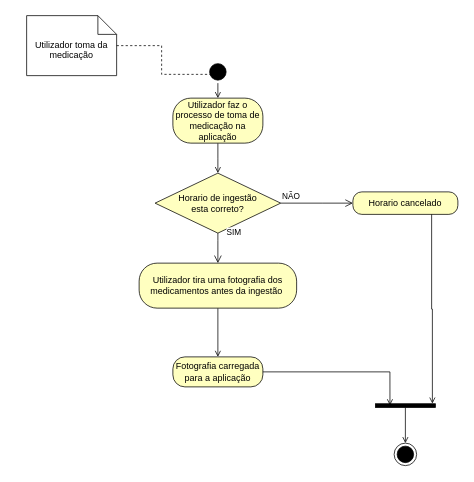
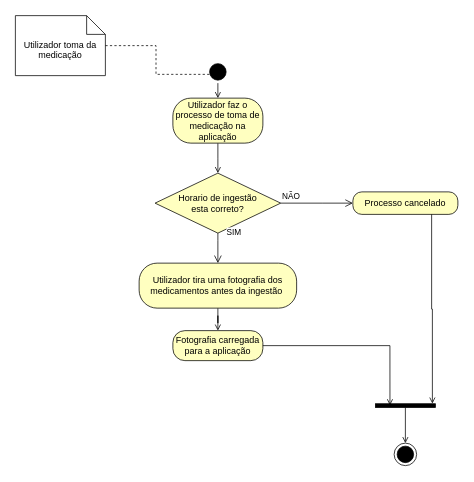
  <mxCell id="0" />
  <mxCell id="1" parent="0" />
- <mxCell id="2" value="Utilizador toma da medicação" style="shape=note2;boundedLbl=1;whiteSpace=wrap;html=1;size=25;verticalAlign=top;align=center;" parent="1" vertex="1"><mxGeometry x="35" y="20" width="120" height="80" as="geometry" /></mxCell>
+ <mxCell id="2" value="Utilizador toma da medicação" style="shape=note2;boundedLbl=1;whiteSpace=wrap;html=1;size=25;verticalAlign=top;align=center;" parent="1" vertex="1"><mxGeometry x="20" y="20" width="120" height="80" as="geometry" /></mxCell>
  <mxCell id="3" style="edgeStyle=orthogonalEdgeStyle;rounded=0;orthogonalLoop=1;jettySize=auto;html=1;entryX=0.206;entryY=0.611;entryDx=0;entryDy=0;entryPerimeter=0;dashed=1;endArrow=none;endFill=0;" parent="1" source="2" target="4" edge="1"><mxGeometry relative="1" as="geometry" /></mxCell>
  <mxCell id="4" value="" style="ellipse;shape=startState;fillColor=#000000;strokeColor=#000000;" parent="1" vertex="1"><mxGeometry x="275" y="80" width="30" height="30" as="geometry" /></mxCell>
  <mxCell id="5" style="edgeStyle=orthogonalEdgeStyle;rounded=0;orthogonalLoop=1;jettySize=auto;html=1;entryX=0.5;entryY=0;entryDx=0;entryDy=0;endArrow=open;endFill=0;" parent="1" source="6" edge="1"><mxGeometry relative="1" as="geometry"><mxPoint x="290" y="230" as="targetPoint" /></mxGeometry></mxCell>
  <mxCell id="6" value="Utilizador faz o processo de toma de medicação na aplicação" style="rounded=1;whiteSpace=wrap;html=1;arcSize=40;fontColor=#000000;fillColor=#ffffc0;strokeColor=#000000;" parent="1" vertex="1"><mxGeometry x="230" y="130" width="120" height="60" as="geometry" /></mxCell>
  <mxCell id="7" style="edgeStyle=orthogonalEdgeStyle;rounded=0;orthogonalLoop=1;jettySize=auto;html=1;exitX=0.5;exitY=1;exitDx=0;exitDy=0;entryX=0.5;entryY=0;entryDx=0;entryDy=0;endArrow=open;endFill=0;" parent="1" source="4" target="6" edge="1"><mxGeometry relative="1" as="geometry" /></mxCell>
  <mxCell id="8" style="edgeStyle=orthogonalEdgeStyle;rounded=0;orthogonalLoop=1;jettySize=auto;html=1;entryX=0.5;entryY=0;entryDx=0;entryDy=0;endArrow=open;endFill=0;" parent="1" source="9" target="10" edge="1"><mxGeometry relative="1" as="geometry" /></mxCell>
  <mxCell id="9" value="Utilizador tira uma fotografia dos medicamentos antes da ingestão&amp;nbsp;" style="rounded=1;whiteSpace=wrap;html=1;arcSize=40;fontColor=#000000;fillColor=#ffffc0;strokeColor=#000000;" parent="1" vertex="1"><mxGeometry x="185" y="350" width="210" height="60" as="geometry" /></mxCell>
- <mxCell id="10" value="Fotografia carregada para a aplicação" style="rounded=1;whiteSpace=wrap;html=1;arcSize=40;fontColor=#000000;fillColor=#ffffc0;strokeColor=#000000;" parent="1" vertex="1"><mxGeometry x="230" y="475" width="120" height="40" as="geometry" /></mxCell>
+ <mxCell id="10" value="Fotografia carregada para a aplicação" style="rounded=1;whiteSpace=wrap;html=1;arcSize=40;fontColor=#000000;fillColor=#ffffc0;strokeColor=#000000;" parent="1" vertex="1"><mxGeometry x="230" y="440" width="120" height="40" as="geometry" /></mxCell>
  <mxCell id="11" value="" style="ellipse;html=1;shape=endState;fillColor=#000000;strokeColor=#000000;" parent="1" vertex="1"><mxGeometry x="525" y="590" width="30" height="30" as="geometry" /></mxCell>
  <mxCell id="12" value="Horario de ingestão &lt;br&gt;esta correto?" style="rhombus;whiteSpace=wrap;html=1;fontColor=#000000;fillColor=#ffffc0;strokeColor=#000000;" vertex="1" parent="1"><mxGeometry x="206.25" y="230" width="167.5" height="80" as="geometry" /></mxCell>
  <mxCell id="13" value="NÃO" style="edgeStyle=orthogonalEdgeStyle;html=1;align=left;verticalAlign=bottom;endArrow=open;endSize=8;strokeColor=#000000;rounded=0;" edge="1" source="12" parent="1"><mxGeometry x="-1" relative="1" as="geometry"><mxPoint x="470" y="270" as="targetPoint" /><Array as="points"><mxPoint x="430" y="270" /></Array><mxPoint as="offset" /></mxGeometry></mxCell>
- <mxCell id="14" value="Horario cancelado" style="rounded=1;whiteSpace=wrap;html=1;arcSize=40;fontColor=#000000;fillColor=#ffffc0;strokeColor=#000000;" vertex="1" parent="1"><mxGeometry x="470" y="255" width="140" height="30" as="geometry" /></mxCell>
+ <mxCell id="14" value="Processo cancelado" style="rounded=1;whiteSpace=wrap;html=1;arcSize=40;fontColor=#000000;fillColor=#ffffc0;strokeColor=#000000;" vertex="1" parent="1"><mxGeometry x="470" y="255" width="140" height="30" as="geometry" /></mxCell>
  <mxCell id="15" value="SIM" style="edgeStyle=orthogonalEdgeStyle;html=1;align=left;verticalAlign=bottom;endArrow=open;endSize=8;strokeColor=#000000;rounded=0;entryX=0.5;entryY=0;entryDx=0;entryDy=0;" edge="1" parent="1" target="9"><mxGeometry x="-0.6" y="10" relative="1" as="geometry"><mxPoint x="386" y="310" as="targetPoint" /><mxPoint x="290" y="310" as="sourcePoint" /><Array as="points"><mxPoint x="290" y="320" /><mxPoint x="290" y="320" /></Array><mxPoint as="offset" /></mxGeometry></mxCell>
  <mxCell id="16" style="edgeStyle=orthogonalEdgeStyle;rounded=0;orthogonalLoop=1;jettySize=auto;html=1;endArrow=open;endFill=0;" edge="1" parent="1" source="17" target="11"><mxGeometry relative="1" as="geometry" /></mxCell>
  <mxCell id="17" value="" style="html=1;points=[];perimeter=orthogonalPerimeter;fillColor=strokeColor;rotation=90;" vertex="1" parent="1"><mxGeometry x="537.5" y="500" width="5" height="80" as="geometry" /></mxCell>
  <mxCell id="18" style="edgeStyle=orthogonalEdgeStyle;rounded=0;orthogonalLoop=1;jettySize=auto;html=1;entryX=0.414;entryY=0.757;entryDx=0;entryDy=0;entryPerimeter=0;endArrow=open;endFill=0;" edge="1" parent="1" source="10" target="17"><mxGeometry relative="1" as="geometry" /></mxCell>
  <mxCell id="19" style="edgeStyle=orthogonalEdgeStyle;rounded=0;orthogonalLoop=1;jettySize=auto;html=1;exitX=0.75;exitY=1;exitDx=0;exitDy=0;entryX=-0.043;entryY=0.05;entryDx=0;entryDy=0;entryPerimeter=0;endArrow=open;endFill=0;" edge="1" parent="1" source="14" target="17"><mxGeometry relative="1" as="geometry" /></mxCell>
